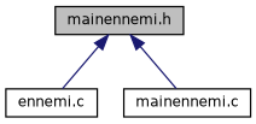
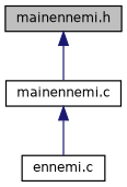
  digraph {
    node [color=black fillcolor=white fontname=Helvetica fontsize=10 shape=record style=filled]
    edge [color=midnightblue dir=back fontname=Helvetica fontsize=10 labelfontname=Helvetica labelfontsize=10 style=solid]
    n1 [fillcolor=grey75 fontcolor=black height=0.2 label="mainennemi.h" width=0.4]
    n2 [height=0.2 label="ennemi.c" width=0.4]
    n3 [height=0.2 label="mainennemi.c" width=0.4]
-   n1 -> n2
+   n3 -> n2
    n1 -> n3
  }
